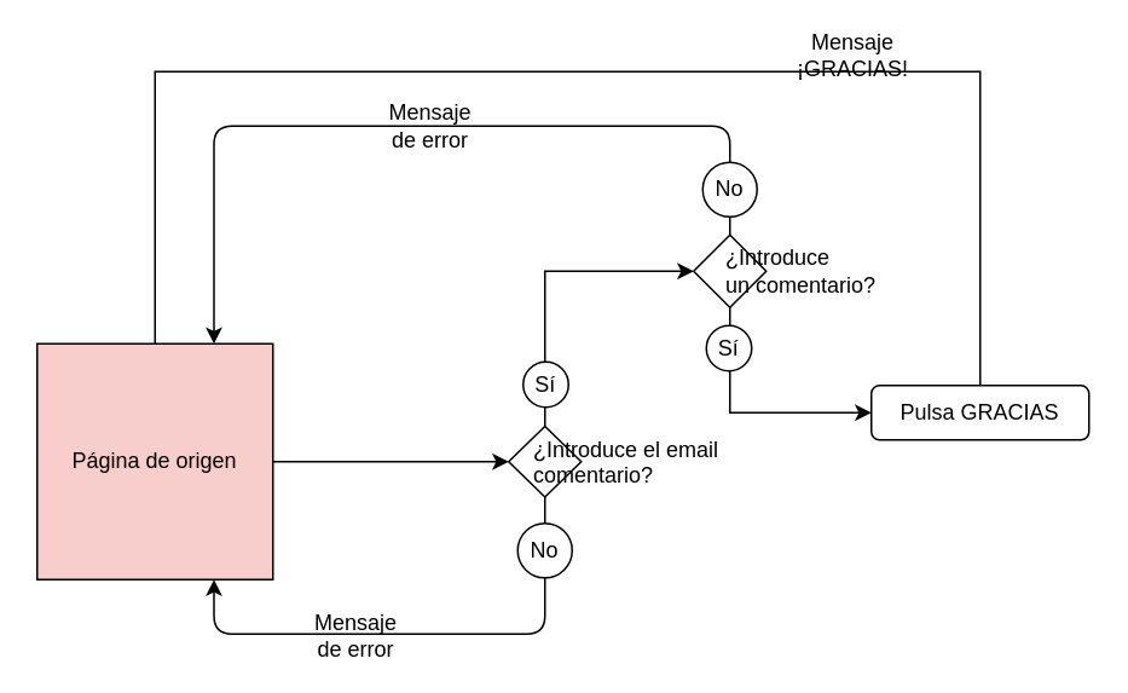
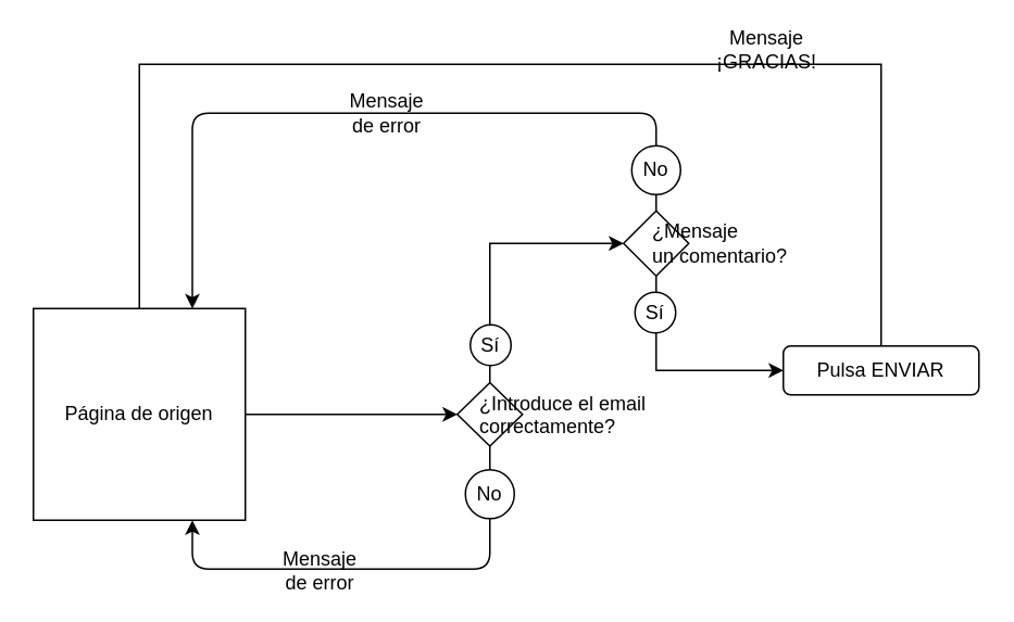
  <mxCell id="0" />
  <mxCell id="1" parent="0" />
  <mxCell id="2" value="" style="edgeStyle=orthogonalEdgeStyle;rounded=0;orthogonalLoop=1;jettySize=auto;html=1;" edge="1" parent="1" source="3" target="6"><mxGeometry relative="1" as="geometry"><mxPoint x="229.239" y="229" as="targetPoint" /></mxGeometry></mxCell>
- <mxCell id="3" value="Página de origen" style="whiteSpace=wrap;html=1;aspect=fixed;imageHeight=15;imageAspect=1;perimeter=rectanglePerimeter;fillColor=#f8cecc;" vertex="1" parent="1"><mxGeometry x="20" y="189" width="130" height="130" as="geometry" /></mxCell>
+ <mxCell id="3" value="Página de origen" style="whiteSpace=wrap;html=1;aspect=fixed;imageHeight=15;imageAspect=1;perimeter=rectanglePerimeter;" vertex="1" parent="1"><mxGeometry x="20" y="189" width="130" height="130" as="geometry" /></mxCell>
  <mxCell id="4" value="" style="edgeStyle=orthogonalEdgeStyle;rounded=0;orthogonalLoop=1;jettySize=auto;html=1;exitX=0.5;exitY=0;exitDx=0;exitDy=0;entryX=0;entryY=0.5;entryDx=0;entryDy=0;" edge="1" parent="1" source="6" target="13"><mxGeometry relative="1" as="geometry"><mxPoint x="300" y="229" as="sourcePoint" /><Array as="points"><mxPoint x="300" y="149" /></Array></mxGeometry></mxCell>
  <mxCell id="5" style="edgeStyle=orthogonalEdgeStyle;rounded=1;orthogonalLoop=1;jettySize=auto;html=1;exitX=0.5;exitY=1;exitDx=0;exitDy=0;entryX=0.75;entryY=1;entryDx=0;entryDy=0;snapToPoint=1;" edge="1" parent="1" source="6" target="3"><mxGeometry relative="1" as="geometry"><Array as="points"><mxPoint x="300" y="349" /><mxPoint x="118" y="349" /></Array></mxGeometry></mxCell>
  <mxCell id="6" value="" style="rhombus;whiteSpace=wrap;html=1;" vertex="1" parent="1"><mxGeometry x="280" y="234.5" width="40" height="39" as="geometry" /></mxCell>
- <mxCell id="7" value="¿Introduce el email&lt;div&gt;comentario?&lt;/div&gt;&lt;div&gt;&lt;br&gt;&lt;/div&gt;" style="text;html=1;strokeColor=none;fillColor=none;align=left;verticalAlign=middle;whiteSpace=wrap;rounded=0;direction=south;" vertex="1" parent="1"><mxGeometry x="292" y="242" width="130" height="40" as="geometry" /></mxCell>
+ <mxCell id="7" value="¿Introduce el email&lt;div&gt;correctamente?&lt;/div&gt;&lt;div&gt;&lt;br&gt;&lt;/div&gt;" style="text;html=1;strokeColor=none;fillColor=none;align=left;verticalAlign=middle;whiteSpace=wrap;rounded=0;direction=south;" vertex="1" parent="1"><mxGeometry x="292" y="242" width="130" height="40" as="geometry" /></mxCell>
  <mxCell id="8" value="&lt;div&gt;Sí&lt;/div&gt;" style="ellipse;whiteSpace=wrap;html=1;aspect=fixed;align=center;" vertex="1" parent="1"><mxGeometry x="288" y="199" width="25" height="25" as="geometry" /></mxCell>
  <mxCell id="9" value="&lt;div align=&quot;center&quot;&gt;No&lt;/div&gt;" style="ellipse;whiteSpace=wrap;html=1;aspect=fixed;align=center;" vertex="1" parent="1"><mxGeometry x="285" y="288" width="30" height="30" as="geometry" /></mxCell>
  <mxCell id="10" value="Mensaje de error" style="text;html=1;strokeColor=none;fillColor=none;align=center;verticalAlign=middle;whiteSpace=wrap;rounded=0;" vertex="1" parent="1"><mxGeometry x="176" y="340" width="40" height="20" as="geometry" /></mxCell>
  <mxCell id="11" style="edgeStyle=orthogonalEdgeStyle;rounded=1;orthogonalLoop=1;jettySize=auto;html=1;exitX=0.5;exitY=0;exitDx=0;exitDy=0;entryX=0.75;entryY=0;entryDx=0;entryDy=0;" edge="1" parent="1" source="13" target="3"><mxGeometry relative="1" as="geometry"><Array as="points"><mxPoint x="402" y="69" /><mxPoint x="118" y="69" /></Array></mxGeometry></mxCell>
  <mxCell id="12" style="edgeStyle=orthogonalEdgeStyle;rounded=0;orthogonalLoop=1;jettySize=auto;html=1;exitX=0.5;exitY=1;exitDx=0;exitDy=0;entryX=0;entryY=0.5;entryDx=0;entryDy=0;" edge="1" parent="1" source="13" target="19"><mxGeometry relative="1" as="geometry" /></mxCell>
  <mxCell id="13" value="" style="rhombus;whiteSpace=wrap;html=1;align=center;" vertex="1" parent="1"><mxGeometry x="382" y="129" width="40" height="40" as="geometry" /></mxCell>
- <mxCell id="14" value="&lt;div&gt;¿Introduce &lt;br&gt;&lt;/div&gt;&lt;div&gt;un comentario?&lt;br&gt;&lt;/div&gt;" style="text;html=1;strokeColor=none;fillColor=none;align=left;verticalAlign=middle;whiteSpace=wrap;rounded=0;" vertex="1" parent="1"><mxGeometry x="398" y="139" width="130" height="20" as="geometry" /></mxCell>
+ <mxCell id="14" value="&lt;div&gt;¿Mensaje &lt;br&gt;&lt;/div&gt;&lt;div&gt;un comentario?&lt;br&gt;&lt;/div&gt;" style="text;html=1;strokeColor=none;fillColor=none;align=left;verticalAlign=middle;whiteSpace=wrap;rounded=0;" vertex="1" parent="1"><mxGeometry x="398" y="139" width="130" height="20" as="geometry" /></mxCell>
  <mxCell id="15" value="&lt;div&gt;Sí&lt;/div&gt;" style="ellipse;whiteSpace=wrap;html=1;aspect=fixed;align=center;" vertex="1" parent="1"><mxGeometry x="389" y="179" width="25" height="25" as="geometry" /></mxCell>
  <mxCell id="16" value="&lt;div align=&quot;center&quot;&gt;No&lt;/div&gt;" style="ellipse;whiteSpace=wrap;html=1;aspect=fixed;align=center;" vertex="1" parent="1"><mxGeometry x="387" y="89" width="30" height="30" as="geometry" /></mxCell>
  <mxCell id="17" value="Mensaje de error" style="text;html=1;strokeColor=none;fillColor=none;align=center;verticalAlign=middle;whiteSpace=wrap;rounded=0;" vertex="1" parent="1"><mxGeometry x="217" y="59" width="40" height="20" as="geometry" /></mxCell>
  <mxCell id="18" style="edgeStyle=orthogonalEdgeStyle;rounded=0;orthogonalLoop=1;jettySize=auto;html=1;exitX=0.5;exitY=0;exitDx=0;exitDy=0;entryX=0.5;entryY=0;entryDx=0;entryDy=0;endArrow=none;" edge="1" parent="1" source="19" target="3"><mxGeometry relative="1" as="geometry"><Array as="points"><mxPoint x="540" y="39" /><mxPoint x="85" y="39" /></Array></mxGeometry></mxCell>
- <mxCell id="19" value="&lt;div align=&quot;center&quot;&gt;Pulsa GRACIAS&lt;br&gt;&lt;/div&gt;" style="rounded=1;whiteSpace=wrap;html=1;align=center;strokeWidth=1;" vertex="1" parent="1"><mxGeometry x="480" y="212" width="120" height="30" as="geometry" /></mxCell>
+ <mxCell id="19" value="&lt;div align=&quot;center&quot;&gt;Pulsa ENVIAR&lt;br&gt;&lt;/div&gt;" style="rounded=1;whiteSpace=wrap;html=1;align=center;strokeWidth=1;" vertex="1" parent="1"><mxGeometry x="480" y="212" width="120" height="30" as="geometry" /></mxCell>
  <mxCell id="20" value="&lt;div&gt;Mensaje&lt;/div&gt;&lt;div align=&quot;center&quot;&gt;¡GRACIAS!&lt;br&gt;&lt;/div&gt;" style="text;html=1;strokeColor=none;fillColor=none;align=center;verticalAlign=middle;whiteSpace=wrap;rounded=0;" vertex="1" parent="1"><mxGeometry x="450" y="20" width="40" height="20" as="geometry" /></mxCell>
